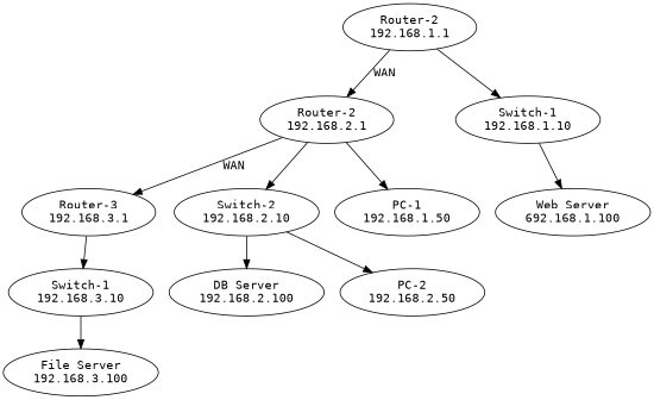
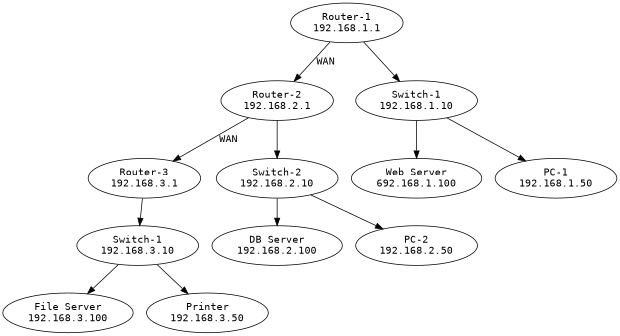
  digraph {
    fontname="DejaVu Sans Mono"
    node [fontname="DejaVu Sans Mono" type=router]
    edge [fontname="DejaVu Sans Mono"]
-   n1 [label="Router-2\n192.168.1.1"]
+   n1 [label="Router-1\n192.168.1.1"]
    n2 [label="Router-2\n192.168.2.1"]
    n3 [label="Switch-1\n192.168.1.10" type=switch]
    n4 [label="Router-3\n192.168.3.1"]
    n5 [label="Switch-2\n192.168.2.10" type=switch]
    n6 [label="Switch-1\n192.168.3.10" type=switch]
    n7 [label="Web Server\n692.168.1.100" type=server]
    n8 [label="PC-1\n192.168.1.50" type=endpoint]
    n9 [label="DB Server\n192.168.2.100" type=server]
    n10 [label="PC-2\n192.168.2.50" type=endpoint]
    n11 [label="File Server\n192.168.3.100" type=server]
+   n12 [label="Printer\n192.168.3.50" type=endpoint]
    n1 -> n2 [label=WAN]
    n1 -> n3
    n2 -> n4 [label=WAN]
    n2 -> n5
    n3 -> n7
-   n2 -> n8
+   n3 -> n8
    n4 -> n6
    n5 -> n9
    n5 -> n10
    n6 -> n11
+   n6 -> n12
  }
